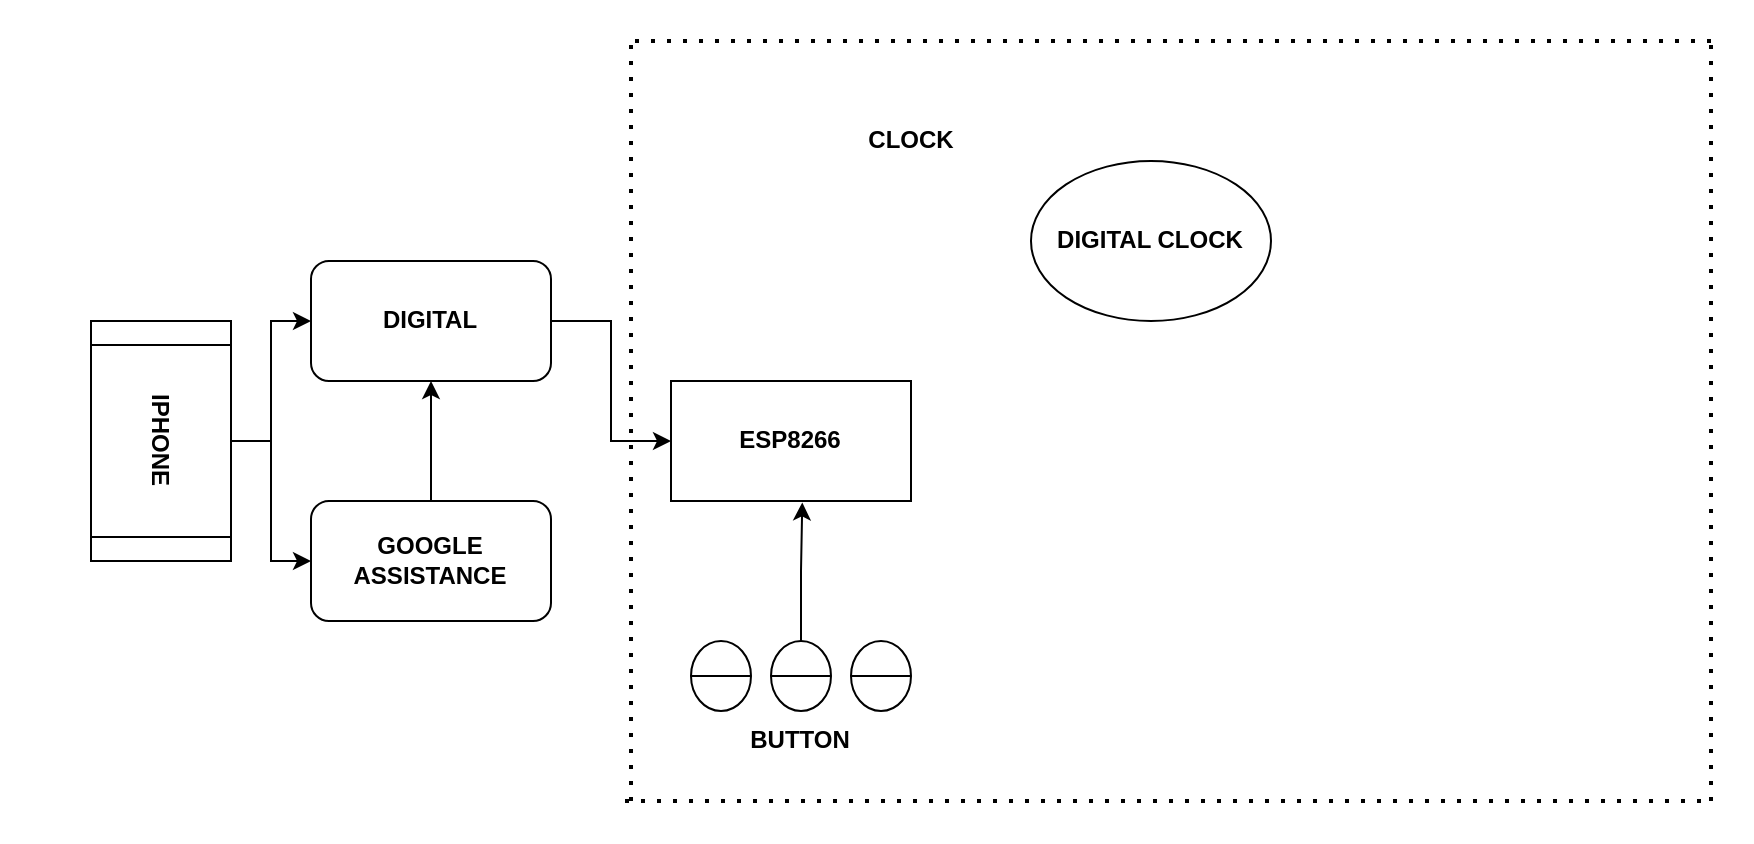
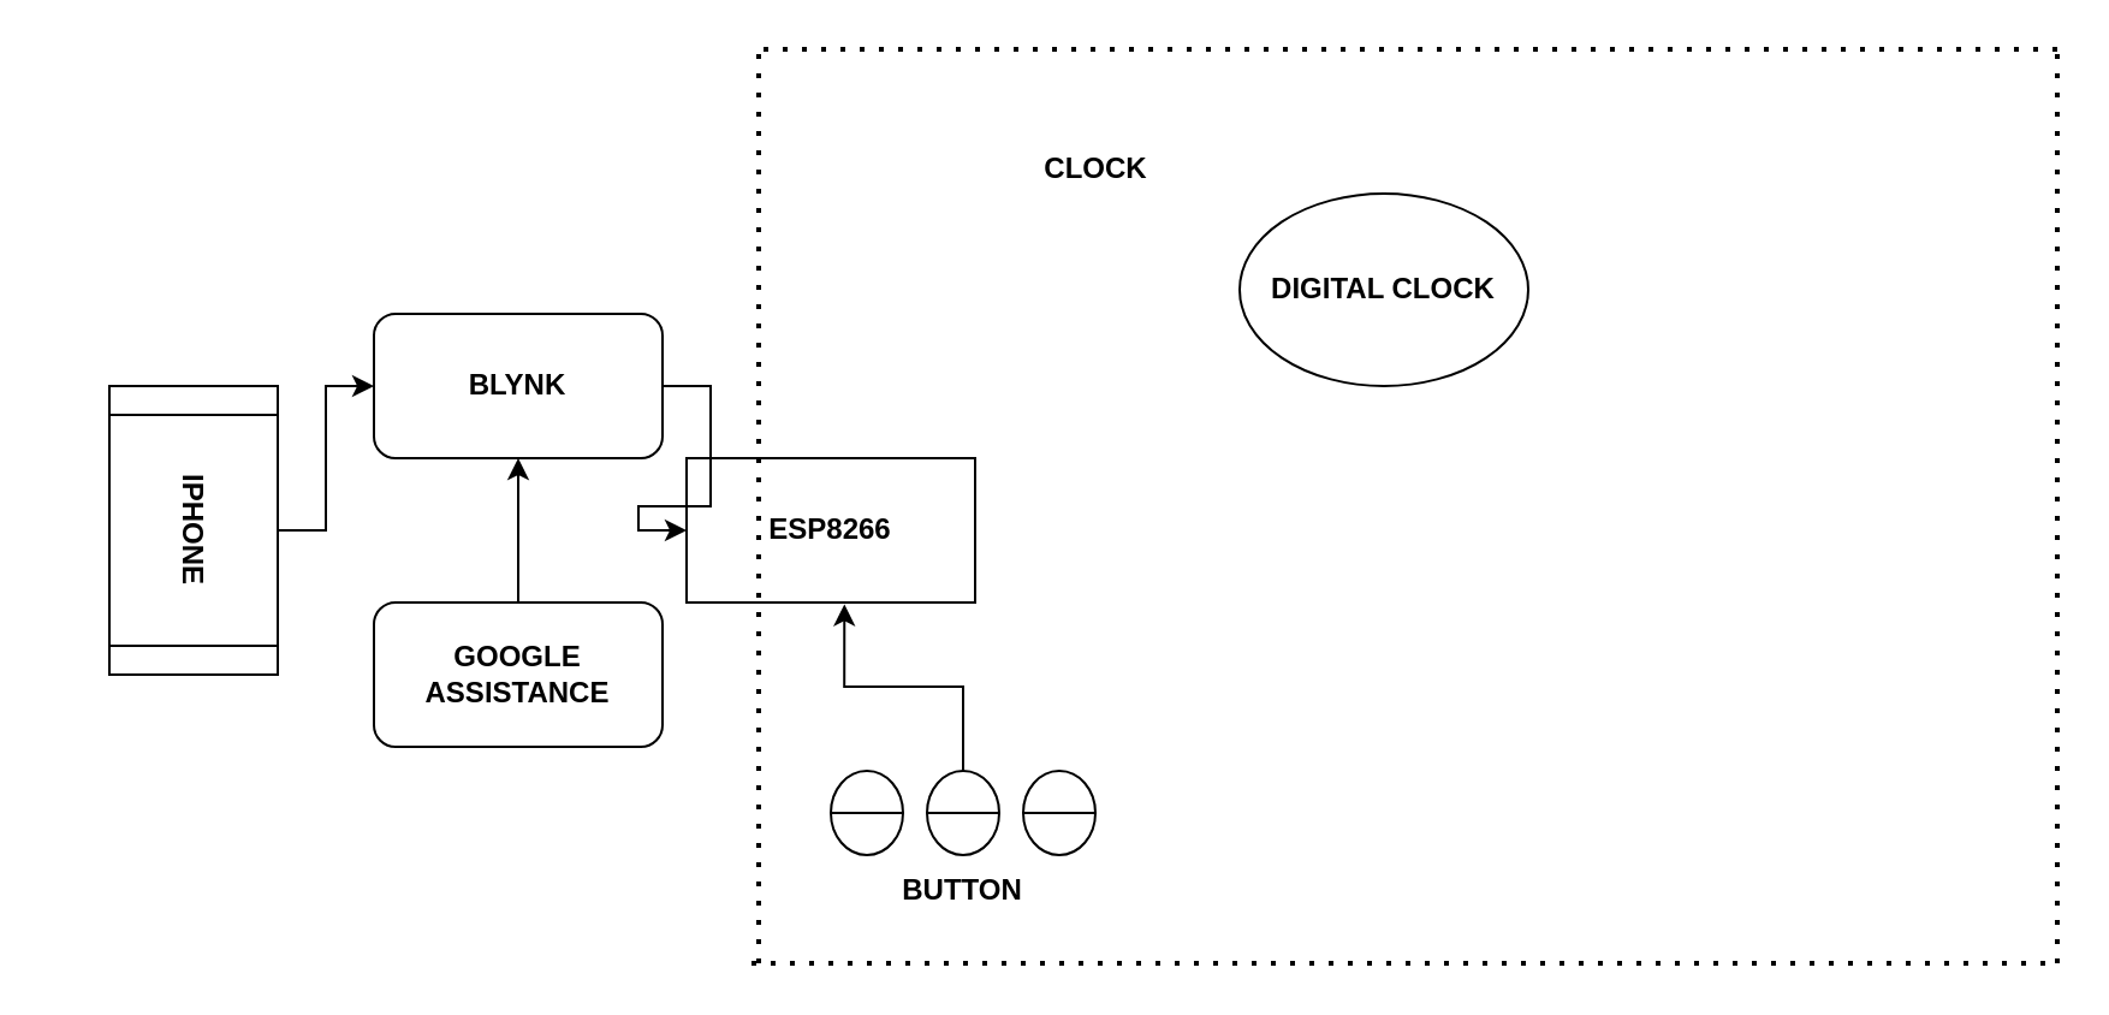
  <mxCell id="0" />
  <mxCell id="1" parent="0" />
- <mxCell id="2" value="&lt;b&gt;ESP8266&lt;/b&gt;" style="rounded=0;whiteSpace=wrap;html=1;" vertex="1" parent="1"><mxGeometry x="335" y="190" width="120" height="60" as="geometry" /></mxCell>
+ <mxCell id="2" value="&lt;b&gt;ESP8266&lt;/b&gt;" style="rounded=0;whiteSpace=wrap;html=1;" vertex="1" parent="1"><mxGeometry x="285" y="190" width="120" height="60" as="geometry" /></mxCell>
  <mxCell id="3" style="edgeStyle=orthogonalEdgeStyle;rounded=0;orthogonalLoop=1;jettySize=auto;html=1;entryX=0;entryY=0.5;entryDx=0;entryDy=0;" edge="1" parent="1" source="4" target="2"><mxGeometry relative="1" as="geometry" /></mxCell>
- <mxCell id="4" value="&lt;b&gt;DIGITAL&lt;/b&gt;" style="rounded=1;whiteSpace=wrap;html=1;" vertex="1" parent="1"><mxGeometry x="155" y="130" width="120" height="60" as="geometry" /></mxCell>
+ <mxCell id="4" value="&lt;b&gt;BLYNK&lt;/b&gt;" style="rounded=1;whiteSpace=wrap;html=1;" vertex="1" parent="1"><mxGeometry x="155" y="130" width="120" height="60" as="geometry" /></mxCell>
  <mxCell id="5" style="edgeStyle=orthogonalEdgeStyle;rounded=0;orthogonalLoop=1;jettySize=auto;html=1;entryX=0.5;entryY=1;entryDx=0;entryDy=0;" edge="1" parent="1" source="6" target="4"><mxGeometry relative="1" as="geometry" /></mxCell>
  <mxCell id="6" value="&lt;b&gt;GOOGLE ASSISTANCE&lt;/b&gt;" style="rounded=1;whiteSpace=wrap;html=1;" vertex="1" parent="1"><mxGeometry x="155" y="250" width="120" height="60" as="geometry" /></mxCell>
  <mxCell id="7" style="edgeStyle=orthogonalEdgeStyle;rounded=0;orthogonalLoop=1;jettySize=auto;html=1;entryX=0;entryY=0.5;entryDx=0;entryDy=0;" edge="1" parent="1" source="9" target="4"><mxGeometry relative="1" as="geometry" /></mxCell>
- <mxCell id="8" style="edgeStyle=orthogonalEdgeStyle;rounded=0;orthogonalLoop=1;jettySize=auto;html=1;exitX=0.5;exitY=0;exitDx=0;exitDy=0;entryX=0;entryY=0.5;entryDx=0;entryDy=0;" edge="1" parent="1" source="9" target="6"><mxGeometry relative="1" as="geometry" /></mxCell>
  <mxCell id="9" value="&lt;b&gt;IPHONE&lt;/b&gt;" style="shape=process;whiteSpace=wrap;html=1;backgroundOutline=1;rotation=90;" vertex="1" parent="1"><mxGeometry x="20" y="185" width="120" height="70" as="geometry" /></mxCell>
  <mxCell id="10" value="&lt;b&gt;DIGITAL CLOCK&lt;/b&gt;" style="ellipse;whiteSpace=wrap;html=1;" vertex="1" parent="1"><mxGeometry x="515" y="80" width="120" height="80" as="geometry" /></mxCell>
  <mxCell id="11" value="" style="endArrow=none;dashed=1;html=1;dashPattern=1 3;strokeWidth=2;" edge="1" parent="1"><mxGeometry width="50" height="50" relative="1" as="geometry"><mxPoint x="315" y="400" as="sourcePoint" /><mxPoint x="315" y="20" as="targetPoint" /></mxGeometry></mxCell>
  <mxCell id="12" value="" style="endArrow=none;dashed=1;html=1;dashPattern=1 3;strokeWidth=2;" edge="1" parent="1"><mxGeometry width="50" height="50" relative="1" as="geometry"><mxPoint x="855" y="20" as="sourcePoint" /><mxPoint x="315" y="20" as="targetPoint" /></mxGeometry></mxCell>
  <mxCell id="13" value="" style="endArrow=none;dashed=1;html=1;dashPattern=1 3;strokeWidth=2;" edge="1" parent="1"><mxGeometry width="50" height="50" relative="1" as="geometry"><mxPoint x="855" y="400" as="sourcePoint" /><mxPoint x="855" y="20" as="targetPoint" /><Array as="points"><mxPoint x="855" y="200" /></Array></mxGeometry></mxCell>
  <mxCell id="14" value="" style="endArrow=none;dashed=1;html=1;dashPattern=1 3;strokeWidth=2;" edge="1" parent="1"><mxGeometry width="50" height="50" relative="1" as="geometry"><mxPoint x="850" y="400" as="sourcePoint" /><mxPoint x="310" y="400" as="targetPoint" /></mxGeometry></mxCell>
  <mxCell id="15" value="&lt;b&gt;CLOCK&lt;/b&gt;" style="text;html=1;align=center;verticalAlign=middle;resizable=0;points=[];autosize=1;" vertex="1" parent="1"><mxGeometry x="410" y="60" width="90" height="20" as="geometry" /></mxCell>
  <mxCell id="16" value="" style="shape=lineEllipse;perimeter=ellipsePerimeter;whiteSpace=wrap;html=1;backgroundOutline=1;" vertex="1" parent="1"><mxGeometry x="345" y="320" width="30" height="35" as="geometry" /></mxCell>
  <mxCell id="17" style="edgeStyle=orthogonalEdgeStyle;rounded=0;orthogonalLoop=1;jettySize=auto;html=1;entryX=0.547;entryY=1.012;entryDx=0;entryDy=0;entryPerimeter=0;" edge="1" parent="1" source="18" target="2"><mxGeometry relative="1" as="geometry" /></mxCell>
  <mxCell id="18" value="" style="shape=lineEllipse;perimeter=ellipsePerimeter;whiteSpace=wrap;html=1;backgroundOutline=1;" vertex="1" parent="1"><mxGeometry x="385" y="320" width="30" height="35" as="geometry" /></mxCell>
  <mxCell id="19" value="" style="shape=lineEllipse;perimeter=ellipsePerimeter;whiteSpace=wrap;html=1;backgroundOutline=1;" vertex="1" parent="1"><mxGeometry x="425" y="320" width="30" height="35" as="geometry" /></mxCell>
  <mxCell id="20" value="&lt;b&gt;BUTTON&lt;/b&gt;" style="text;html=1;strokeColor=none;fillColor=none;align=center;verticalAlign=middle;whiteSpace=wrap;rounded=0;" vertex="1" parent="1"><mxGeometry x="380" y="360" width="40" height="20" as="geometry" /></mxCell>
